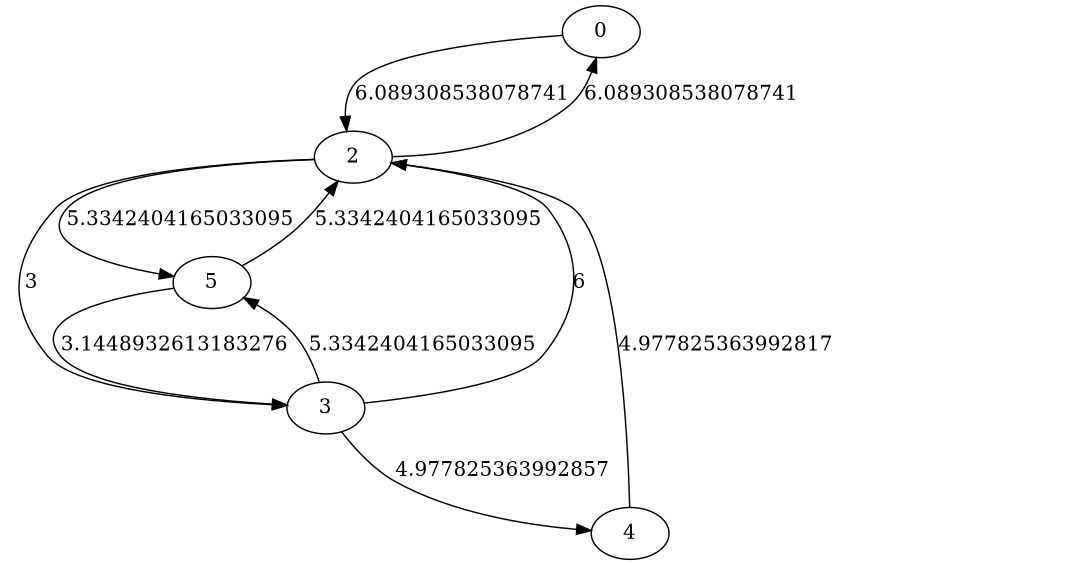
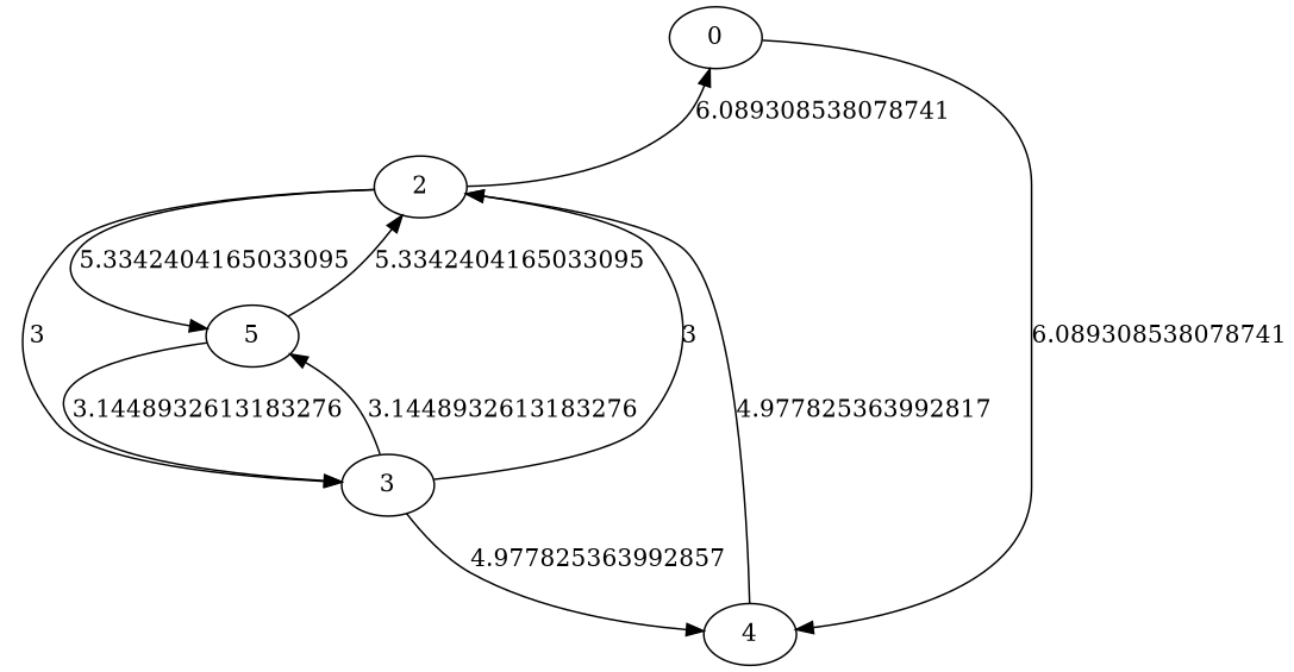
  digraph {
    n1 [label=0]
    2
    3
    5
    4
-   n1 -> 2 [label=6.089308538078741]
+   n1 -> 4 [label=6.089308538078741]
    2 -> n1 [label=6.089308538078741]
    2 -> 3 [label=3]
    2 -> 5 [label=5.3342404165033095]
-   3 -> 2 [label=6]
-   3 -> 5 [label=5.3342404165033095]
+   3 -> 2 [label=3]
+   3 -> 5 [label=3.1448932613183276]
    3 -> 4 [label=4.977825363992857]
    5 -> 2 [label=5.3342404165033095]
    5 -> 3 [label=3.1448932613183276]
    4 -> 2 [label=4.977825363992817]
  }
